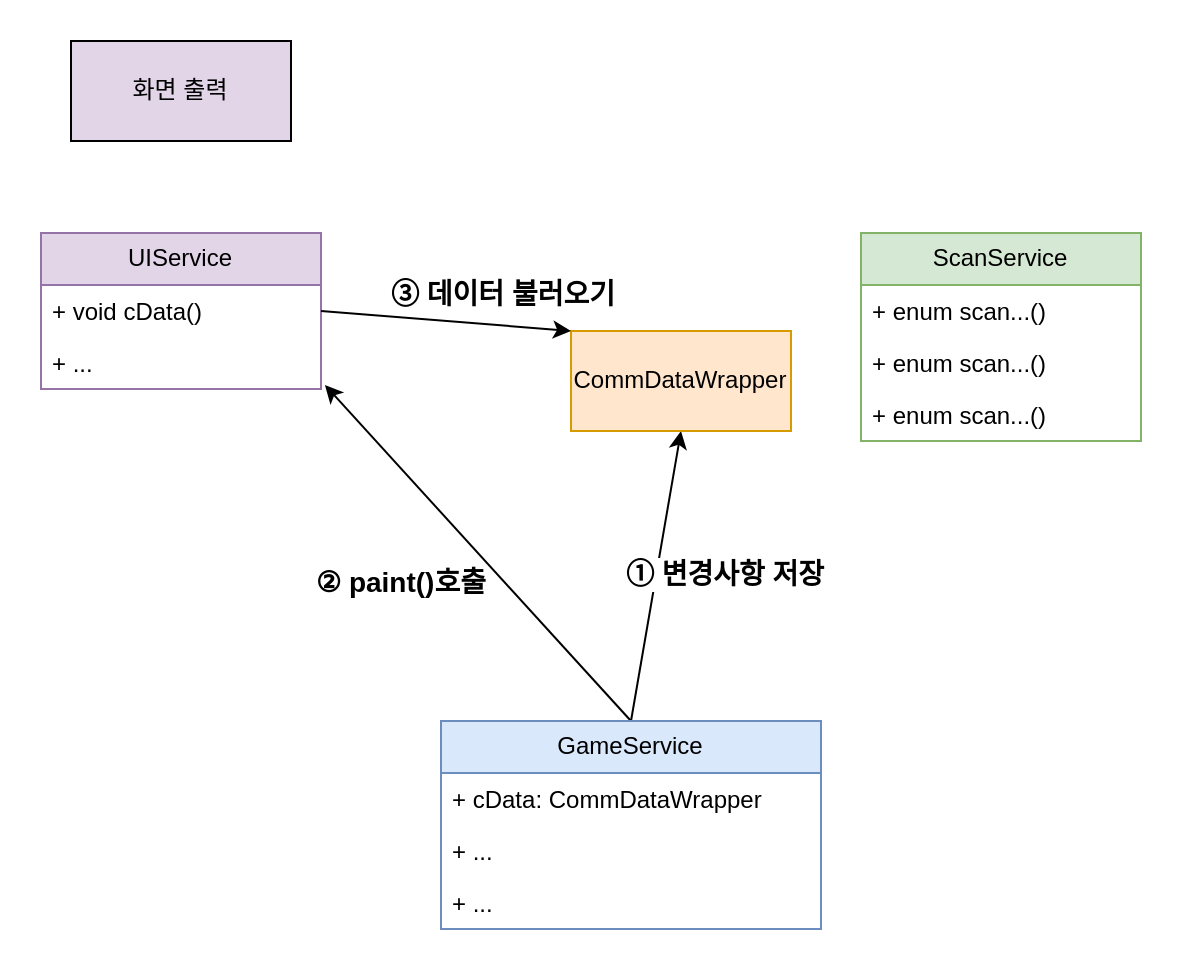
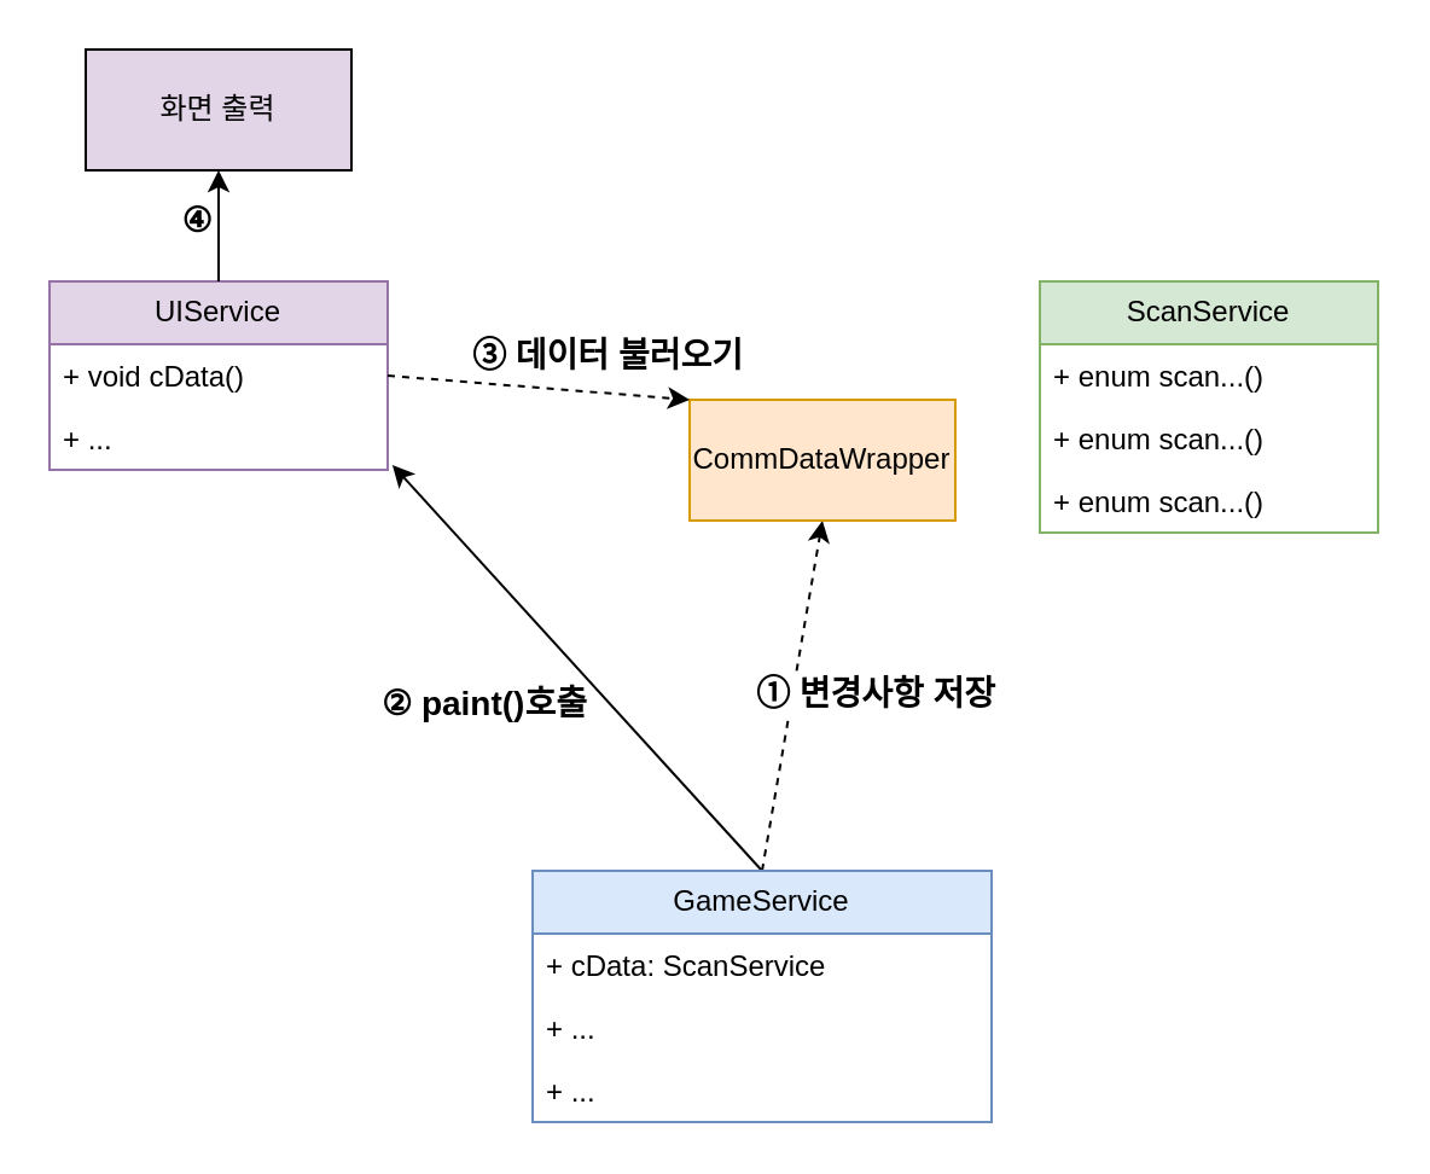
  <mxCell id="0" />
  <mxCell id="1" parent="0" />
- <mxCell id="2" value="" style="endArrow=classic;html=1;rounded=0;entryX=0.5;entryY=1;entryDx=0;entryDy=0;exitX=0.5;exitY=0;exitDx=0;exitDy=0;" parent="1" source="9" target="17" edge="1"><mxGeometry width="50" height="50" relative="1" as="geometry"><mxPoint x="305" y="360" as="sourcePoint" /><mxPoint x="385" y="360" as="targetPoint" /></mxGeometry></mxCell>
+ <mxCell id="2" value="" style="endArrow=classic;html=1;rounded=0;entryX=0.5;entryY=1;entryDx=0;entryDy=0;exitX=0.5;exitY=0;exitDx=0;exitDy=0;dashed=1;" parent="1" source="9" target="17" edge="1"><mxGeometry width="50" height="50" relative="1" as="geometry"><mxPoint x="305" y="360" as="sourcePoint" /><mxPoint x="385" y="360" as="targetPoint" /></mxGeometry></mxCell>
  <mxCell id="3" value="① 변경사항 저장" style="edgeLabel;html=1;align=center;verticalAlign=middle;resizable=0;points=[];fontSize=14;fontFamily=Helvetica;fontStyle=1" parent="2" vertex="1" connectable="0"><mxGeometry x="-0.071" y="1" relative="1" as="geometry"><mxPoint x="36" y="-6" as="offset" /></mxGeometry></mxCell>
  <mxCell id="4" value="" style="endArrow=classic;html=1;rounded=0;entryX=1.014;entryY=0.923;entryDx=0;entryDy=0;exitX=0.5;exitY=0;exitDx=0;exitDy=0;entryPerimeter=0;" parent="1" source="9" target="8" edge="1"><mxGeometry width="50" height="50" relative="1" as="geometry"><mxPoint x="305" y="250" as="sourcePoint" /><mxPoint x="250" y="175" as="targetPoint" /></mxGeometry></mxCell>
  <mxCell id="5" value="② paint()호출" style="edgeLabel;html=1;align=center;verticalAlign=middle;resizable=0;points=[];fontSize=14;fontFamily=Helvetica;fontStyle=1" parent="4" vertex="1" connectable="0"><mxGeometry x="-0.071" y="1" relative="1" as="geometry"><mxPoint x="-43" y="8" as="offset" /></mxGeometry></mxCell>
  <mxCell id="6" value="UIService" style="swimlane;fontStyle=0;childLayout=stackLayout;horizontal=1;startSize=26;fillColor=#e1d5e7;horizontalStack=0;resizeParent=1;resizeParentMax=0;resizeLast=0;collapsible=1;marginBottom=0;whiteSpace=wrap;html=1;strokeColor=#9673a6;" vertex="1" parent="1"><mxGeometry x="20" y="116" width="140" height="78" as="geometry" /></mxCell>
  <mxCell id="7" value="+ void cData()" style="text;strokeColor=none;fillColor=none;align=left;verticalAlign=top;spacingLeft=4;spacingRight=4;overflow=hidden;rotatable=0;points=[[0,0.5],[1,0.5]];portConstraint=eastwest;whiteSpace=wrap;html=1;" vertex="1" parent="6"><mxGeometry y="26" width="140" height="26" as="geometry" /></mxCell>
  <mxCell id="8" value="+ ..." style="text;strokeColor=none;fillColor=none;align=left;verticalAlign=top;spacingLeft=4;spacingRight=4;overflow=hidden;rotatable=0;points=[[0,0.5],[1,0.5]];portConstraint=eastwest;whiteSpace=wrap;html=1;" vertex="1" parent="6"><mxGeometry y="52" width="140" height="26" as="geometry" /></mxCell>
  <mxCell id="9" value="GameService" style="swimlane;fontStyle=0;childLayout=stackLayout;horizontal=1;startSize=26;fillColor=#dae8fc;horizontalStack=0;resizeParent=1;resizeParentMax=0;resizeLast=0;collapsible=1;marginBottom=0;whiteSpace=wrap;html=1;strokeColor=#6c8ebf;" vertex="1" parent="1"><mxGeometry x="220" y="360" width="190" height="104" as="geometry" /></mxCell>
- <mxCell id="10" value="+ cData: CommDataWrapper" style="text;strokeColor=none;fillColor=none;align=left;verticalAlign=top;spacingLeft=4;spacingRight=4;overflow=hidden;rotatable=0;points=[[0,0.5],[1,0.5]];portConstraint=eastwest;whiteSpace=wrap;html=1;" vertex="1" parent="9"><mxGeometry y="26" width="190" height="26" as="geometry" /></mxCell>
+ <mxCell id="10" value="+ cData: ScanService" style="text;strokeColor=none;fillColor=none;align=left;verticalAlign=top;spacingLeft=4;spacingRight=4;overflow=hidden;rotatable=0;points=[[0,0.5],[1,0.5]];portConstraint=eastwest;whiteSpace=wrap;html=1;" vertex="1" parent="9"><mxGeometry y="26" width="190" height="26" as="geometry" /></mxCell>
  <mxCell id="11" value="+ ..." style="text;strokeColor=none;fillColor=none;align=left;verticalAlign=top;spacingLeft=4;spacingRight=4;overflow=hidden;rotatable=0;points=[[0,0.5],[1,0.5]];portConstraint=eastwest;whiteSpace=wrap;html=1;" vertex="1" parent="9"><mxGeometry y="52" width="190" height="26" as="geometry" /></mxCell>
  <mxCell id="12" value="+ ..." style="text;strokeColor=none;fillColor=none;align=left;verticalAlign=top;spacingLeft=4;spacingRight=4;overflow=hidden;rotatable=0;points=[[0,0.5],[1,0.5]];portConstraint=eastwest;whiteSpace=wrap;html=1;" vertex="1" parent="9"><mxGeometry y="78" width="190" height="26" as="geometry" /></mxCell>
  <mxCell id="13" value="ScanService" style="swimlane;fontStyle=0;childLayout=stackLayout;horizontal=1;startSize=26;fillColor=#d5e8d4;horizontalStack=0;resizeParent=1;resizeParentMax=0;resizeLast=0;collapsible=1;marginBottom=0;whiteSpace=wrap;html=1;strokeColor=#82b366;" vertex="1" parent="1"><mxGeometry x="430" y="116" width="140" height="104" as="geometry" /></mxCell>
  <mxCell id="14" value="+ enum scan...()" style="text;strokeColor=none;fillColor=none;align=left;verticalAlign=top;spacingLeft=4;spacingRight=4;overflow=hidden;rotatable=0;points=[[0,0.5],[1,0.5]];portConstraint=eastwest;whiteSpace=wrap;html=1;" vertex="1" parent="13"><mxGeometry y="26" width="140" height="26" as="geometry" /></mxCell>
  <mxCell id="15" value="+ enum scan...()" style="text;strokeColor=none;fillColor=none;align=left;verticalAlign=top;spacingLeft=4;spacingRight=4;overflow=hidden;rotatable=0;points=[[0,0.5],[1,0.5]];portConstraint=eastwest;whiteSpace=wrap;html=1;" vertex="1" parent="13"><mxGeometry y="52" width="140" height="26" as="geometry" /></mxCell>
  <mxCell id="16" value="+ enum scan...()" style="text;strokeColor=none;fillColor=none;align=left;verticalAlign=top;spacingLeft=4;spacingRight=4;overflow=hidden;rotatable=0;points=[[0,0.5],[1,0.5]];portConstraint=eastwest;whiteSpace=wrap;html=1;" vertex="1" parent="13"><mxGeometry y="78" width="140" height="26" as="geometry" /></mxCell>
  <mxCell id="17" value="CommDataWrapper" style="html=1;whiteSpace=wrap;fillColor=#ffe6cc;strokeColor=#d79b00;" vertex="1" parent="1"><mxGeometry x="285" y="165" width="110" height="50" as="geometry" /></mxCell>
- <mxCell id="18" value="" style="endArrow=classic;html=1;rounded=0;entryX=0;entryY=0;entryDx=0;entryDy=0;exitX=1;exitY=0.5;exitDx=0;exitDy=0;" edge="1" parent="1" source="7" target="17"><mxGeometry width="50" height="50" relative="1" as="geometry"><mxPoint x="325" y="370" as="sourcePoint" /><mxPoint x="172" y="202" as="targetPoint" /></mxGeometry></mxCell>
+ <mxCell id="18" value="" style="endArrow=classic;html=1;rounded=0;entryX=0;entryY=0;entryDx=0;entryDy=0;exitX=1;exitY=0.5;exitDx=0;exitDy=0;dashed=1;" edge="1" parent="1" source="7" target="17"><mxGeometry width="50" height="50" relative="1" as="geometry"><mxPoint x="325" y="370" as="sourcePoint" /><mxPoint x="172" y="202" as="targetPoint" /></mxGeometry></mxCell>
  <mxCell id="19" value="③ 데이터 불러오기" style="edgeLabel;html=1;align=center;verticalAlign=middle;resizable=0;points=[];fontSize=14;fontFamily=Helvetica;fontStyle=1" vertex="1" connectable="0" parent="18"><mxGeometry x="-0.071" y="1" relative="1" as="geometry"><mxPoint x="33" y="-12" as="offset" /></mxGeometry></mxCell>
  <mxCell id="20" value="화면 출력" style="html=1;whiteSpace=wrap;fillColor=#e1d5e7;" vertex="1" parent="1"><mxGeometry x="35" y="20" width="110" height="50" as="geometry" /></mxCell>
+ <mxCell id="21" value="" style="endArrow=classic;html=1;rounded=0;entryX=0.5;entryY=1;entryDx=0;entryDy=0;exitX=0.5;exitY=0;exitDx=0;exitDy=0;" edge="1" parent="1" source="6" target="20"><mxGeometry width="50" height="50" relative="1" as="geometry"><mxPoint x="170" y="165" as="sourcePoint" /><mxPoint x="270" y="220" as="targetPoint" /></mxGeometry></mxCell>
+ <mxCell id="22" value="④" style="edgeLabel;html=1;align=center;verticalAlign=middle;resizable=0;points=[];fontSize=14;fontFamily=Helvetica;fontStyle=1" vertex="1" connectable="0" parent="21"><mxGeometry x="-0.071" y="1" relative="1" as="geometry"><mxPoint x="-9" y="-5" as="offset" /></mxGeometry></mxCell>
